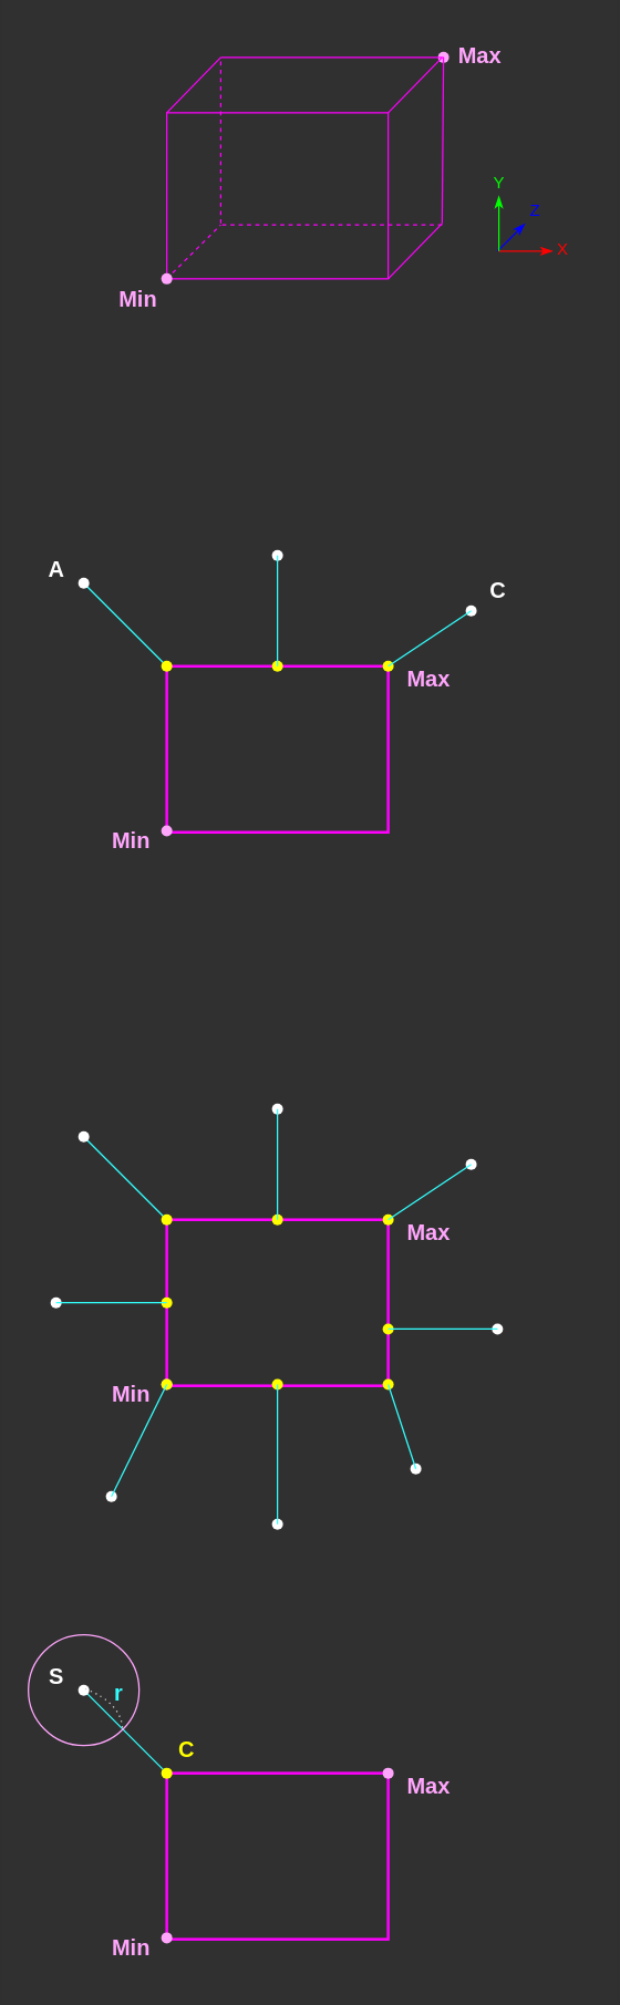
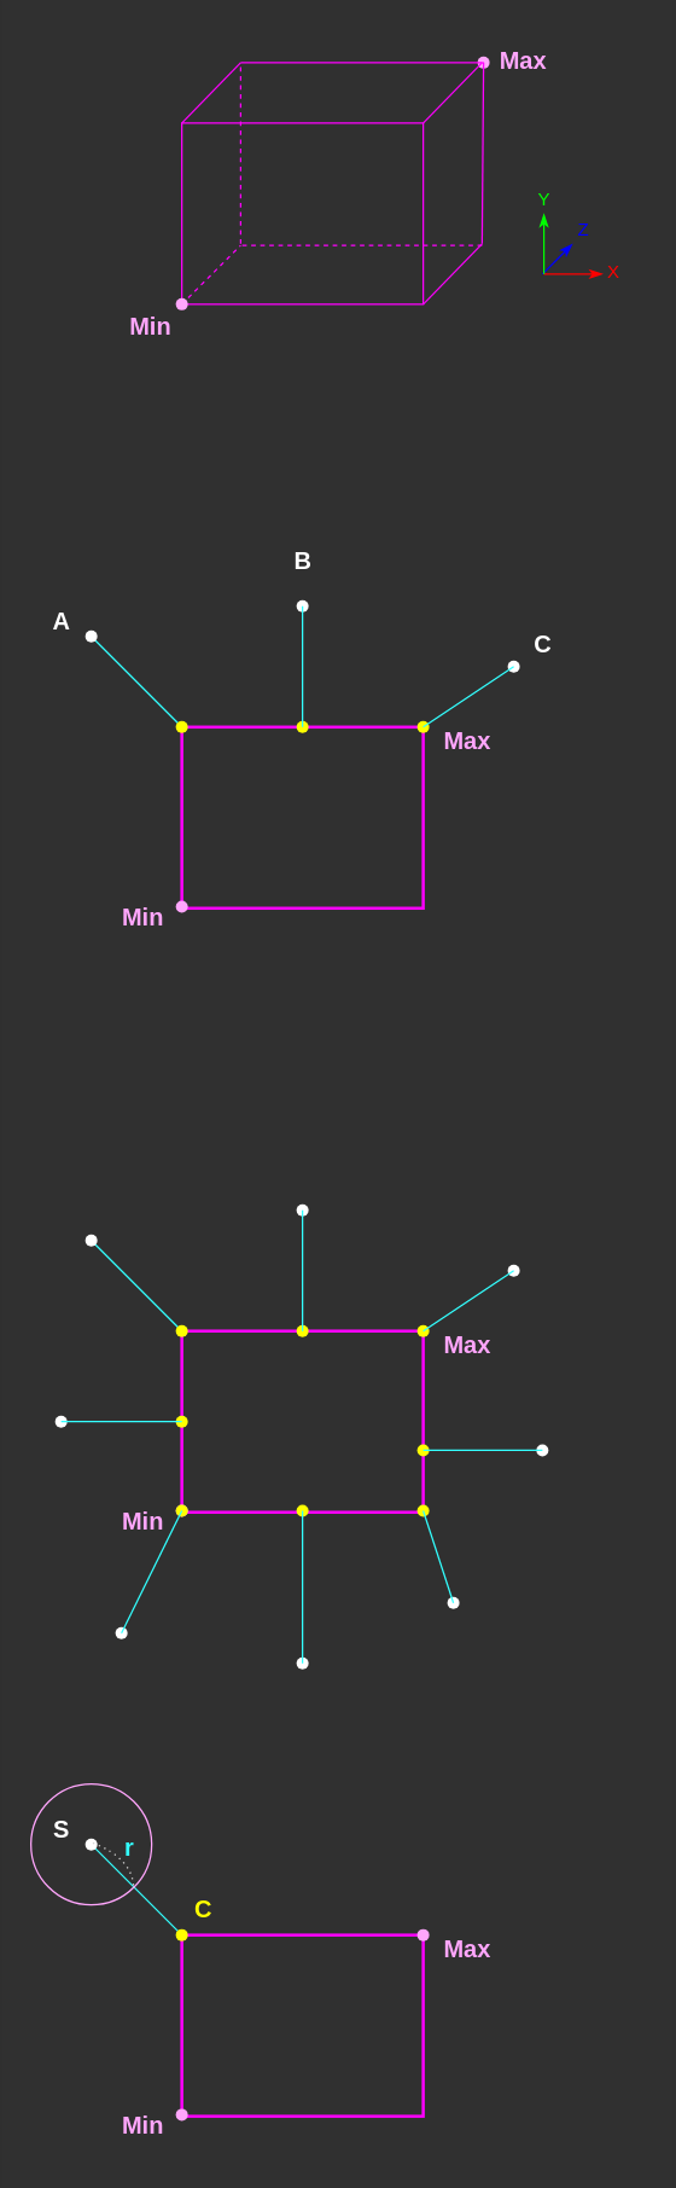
  <mxCell id="0" />
  <mxCell id="1" parent="0" />
  <mxCell id="2" value="" style="shape=waypoint;sketch=0;size=6;pointerEvents=1;points=[];fillColor=none;resizable=0;rotatable=0;perimeter=centerPerimeter;snapToPoint=1;strokeColor=#FFA6FC;strokeWidth=2;" vertex="1" parent="1"><mxGeometry x="300" y="21" width="40" height="40" as="geometry" /></mxCell>
  <mxCell id="3" value="" style="rounded=0;whiteSpace=wrap;html=1;fillColor=none;strokeColor=#FF00FF;strokeWidth=2;" vertex="1" parent="1"><mxGeometry x="120" y="481" width="160" height="120" as="geometry" /></mxCell>
  <mxCell id="4" style="rounded=0;orthogonalLoop=1;jettySize=auto;html=1;fontSize=16;fontColor=#FFFFFF;endArrow=none;endFill=0;strokeColor=#33FFFF;" edge="1" parent="1" source="5" target="11"><mxGeometry relative="1" as="geometry" /></mxCell>
  <mxCell id="5" value="" style="shape=waypoint;sketch=0;size=6;pointerEvents=1;points=[];fillColor=none;resizable=0;rotatable=0;perimeter=centerPerimeter;snapToPoint=1;strokeColor=#FFFFFF;strokeWidth=2;" vertex="1" parent="1"><mxGeometry x="40" y="401" width="40" height="40" as="geometry" /></mxCell>
  <mxCell id="6" value="A" style="text;html=1;align=center;verticalAlign=middle;resizable=0;points=[];autosize=1;strokeColor=none;fillColor=none;fontStyle=1;fontColor=#FFFFFF;fontSize=16;" vertex="1" parent="1"><mxGeometry x="20" y="401" width="40" height="20" as="geometry" /></mxCell>
  <mxCell id="7" value="" style="shape=waypoint;sketch=0;size=6;pointerEvents=1;points=[];fillColor=none;resizable=0;rotatable=0;perimeter=centerPerimeter;snapToPoint=1;strokeColor=#FFFFFF;strokeWidth=2;" vertex="1" parent="1"><mxGeometry x="180" y="381" width="40" height="40" as="geometry" /></mxCell>
+ <mxCell id="8" value="B" style="text;html=1;align=center;verticalAlign=middle;resizable=0;points=[];autosize=1;strokeColor=none;fillColor=none;fontStyle=1;fontColor=#FFFFFF;fontSize=16;" vertex="1" parent="1"><mxGeometry x="180" y="361" width="40" height="20" as="geometry" /></mxCell>
  <mxCell id="9" value="" style="shape=waypoint;sketch=0;size=6;pointerEvents=1;points=[];fillColor=none;resizable=0;rotatable=0;perimeter=centerPerimeter;snapToPoint=1;strokeColor=#FFFFFF;strokeWidth=2;" vertex="1" parent="1"><mxGeometry x="320" y="421" width="40" height="40" as="geometry" /></mxCell>
  <mxCell id="10" value="C" style="text;html=1;align=center;verticalAlign=middle;resizable=0;points=[];autosize=1;strokeColor=none;fillColor=none;fontStyle=1;fontColor=#FFFFFF;fontSize=16;" vertex="1" parent="1"><mxGeometry x="339" y="416" width="40" height="20" as="geometry" /></mxCell>
  <mxCell id="11" value="" style="shape=waypoint;sketch=0;size=6;pointerEvents=1;points=[];fillColor=none;resizable=0;rotatable=0;perimeter=centerPerimeter;snapToPoint=1;strokeColor=#FFFF00;strokeWidth=2;" vertex="1" parent="1"><mxGeometry x="100" y="461" width="40" height="40" as="geometry" /></mxCell>
  <mxCell id="12" value="" style="shape=waypoint;sketch=0;size=6;pointerEvents=1;points=[];fillColor=none;resizable=0;rotatable=0;perimeter=centerPerimeter;snapToPoint=1;strokeColor=#FFFF00;strokeWidth=2;" vertex="1" parent="1"><mxGeometry x="180" y="461" width="40" height="40" as="geometry" /></mxCell>
  <mxCell id="13" value="" style="shape=waypoint;sketch=0;size=6;pointerEvents=1;points=[];fillColor=none;resizable=0;rotatable=0;perimeter=centerPerimeter;snapToPoint=1;strokeColor=#FFFF00;strokeWidth=2;" vertex="1" parent="1"><mxGeometry x="260" y="461" width="40" height="40" as="geometry" /></mxCell>
  <mxCell id="14" style="rounded=0;orthogonalLoop=1;jettySize=auto;html=1;fontSize=16;fontColor=#FFFFFF;endArrow=none;endFill=0;strokeColor=#33FFFF;" edge="1" parent="1" source="7" target="12"><mxGeometry relative="1" as="geometry"><mxPoint x="380" y="461" as="sourcePoint" /><mxPoint x="300" y="501" as="targetPoint" /></mxGeometry></mxCell>
  <mxCell id="15" style="rounded=0;orthogonalLoop=1;jettySize=auto;html=1;fontSize=16;fontColor=#FFFFFF;endArrow=none;endFill=0;strokeColor=#33FFFF;" edge="1" parent="1" source="9" target="13"><mxGeometry relative="1" as="geometry"><mxPoint x="380" y="561" as="sourcePoint" /><mxPoint x="300" y="561" as="targetPoint" /></mxGeometry></mxCell>
  <mxCell id="16" value="Max" style="text;html=1;align=center;verticalAlign=middle;resizable=0;points=[];autosize=1;strokeColor=none;fillColor=none;fontStyle=1;fontColor=#FFA6FC;fontSize=16;" vertex="1" parent="1"><mxGeometry x="289" y="470" width="40" height="40" as="geometry" /></mxCell>
  <mxCell id="17" value="Min" style="text;html=1;align=center;verticalAlign=middle;resizable=0;points=[];autosize=1;strokeColor=none;fillColor=none;fontStyle=1;fontColor=#FFA6FC;fontSize=16;" vertex="1" parent="1"><mxGeometry x="74" y="587" width="40" height="40" as="geometry" /></mxCell>
  <mxCell id="18" value="" style="shape=waypoint;sketch=0;size=6;pointerEvents=1;points=[];fillColor=none;resizable=0;rotatable=0;perimeter=centerPerimeter;snapToPoint=1;strokeColor=#FFA6FC;strokeWidth=2;" vertex="1" parent="1"><mxGeometry x="100" y="580" width="40" height="40" as="geometry" /></mxCell>
  <mxCell id="19" value="Max" style="text;html=1;align=center;verticalAlign=middle;resizable=0;points=[];autosize=1;strokeColor=none;fillColor=none;fontStyle=1;fontColor=#FFA6FC;fontSize=16;" vertex="1" parent="1"><mxGeometry x="326" y="20" width="40" height="40" as="geometry" /></mxCell>
  <mxCell id="20" value="Min" style="text;html=1;align=center;verticalAlign=middle;resizable=0;points=[];autosize=1;strokeColor=none;fillColor=none;fontStyle=1;fontColor=#FFA6FC;fontSize=16;" vertex="1" parent="1"><mxGeometry x="79" y="196" width="40" height="40" as="geometry" /></mxCell>
  <mxCell id="21" value="" style="rounded=0;whiteSpace=wrap;html=1;fillColor=none;strokeColor=#FF00FF;strokeWidth=1;" vertex="1" parent="1"><mxGeometry x="120" y="81" width="160" height="120" as="geometry" /></mxCell>
  <mxCell id="22" value="" style="endArrow=none;html=1;rounded=0;fontSize=16;fontColor=#FFA6FC;strokeColor=#FF00FF;exitX=0;exitY=0;exitDx=0;exitDy=0;" edge="1" parent="1" source="21"><mxGeometry width="50" height="50" relative="1" as="geometry"><mxPoint x="140" y="81" as="sourcePoint" /><mxPoint x="159" y="41" as="targetPoint" /></mxGeometry></mxCell>
  <mxCell id="23" value="" style="endArrow=none;html=1;rounded=0;fontSize=16;fontColor=#FFA6FC;strokeColor=#FF00FF;exitX=0;exitY=0;exitDx=0;exitDy=0;" edge="1" parent="1"><mxGeometry width="50" height="50" relative="1" as="geometry"><mxPoint x="280" y="81" as="sourcePoint" /><mxPoint x="319" y="41" as="targetPoint" /></mxGeometry></mxCell>
  <mxCell id="24" value="" style="endArrow=none;html=1;rounded=0;fontSize=16;fontColor=#FFA6FC;strokeColor=#FF00FF;" edge="1" parent="1"><mxGeometry width="50" height="50" relative="1" as="geometry"><mxPoint x="159" y="41" as="sourcePoint" /><mxPoint x="319" y="41" as="targetPoint" /></mxGeometry></mxCell>
  <mxCell id="25" value="" style="endArrow=none;html=1;rounded=0;fontSize=16;fontColor=#FFA6FC;strokeColor=#FF00FF;startArrow=none;" edge="1" parent="1" source="2"><mxGeometry width="50" height="50" relative="1" as="geometry"><mxPoint x="319" as="sourcePoint" y="161" /><mxPoint x="319" y="41" as="targetPoint" /></mxGeometry></mxCell>
  <mxCell id="26" value="" style="endArrow=none;html=1;rounded=0;fontSize=16;fontColor=#FFA6FC;strokeColor=#FF00FF;exitX=1;exitY=1;exitDx=0;exitDy=0;" edge="1" parent="1" source="21"><mxGeometry width="50" height="50" relative="1" as="geometry"><mxPoint x="339" y="181" as="sourcePoint" /><mxPoint x="319" as="targetPoint" y="161" /></mxGeometry></mxCell>
  <mxCell id="27" value="" style="endArrow=none;html=1;rounded=0;fontSize=16;fontColor=#FFA6FC;strokeColor=#FF00FF;" edge="1" parent="1" target="2"><mxGeometry width="50" height="50" relative="1" as="geometry"><mxPoint x="319" as="sourcePoint" y="161" /><mxPoint x="319" y="41" as="targetPoint" /></mxGeometry></mxCell>
  <mxCell id="28" value="" style="endArrow=classicThin;html=1;rounded=0;fontSize=16;fontColor=#FFA6FC;strokeColor=#0000FF;endFill=1;" edge="1" parent="1"><mxGeometry width="50" height="50" relative="1" as="geometry"><mxPoint x="359" y="181" as="sourcePoint" /><mxPoint x="379" as="targetPoint" y="161" /></mxGeometry></mxCell>
  <mxCell id="29" value="X" style="text;html=1;align=center;verticalAlign=middle;resizable=0;points=[];autosize=1;strokeColor=none;fillColor=none;fontStyle=0;fontColor=#FF0000;fontSize=12;" vertex="1" parent="1"><mxGeometry x="386" y="170" width="40" height="20" as="geometry" /></mxCell>
  <mxCell id="30" value="Y" style="text;html=1;align=center;verticalAlign=middle;resizable=0;points=[];autosize=1;strokeColor=none;fillColor=none;fontStyle=0;fontColor=#00FF00;fontSize=12;" vertex="1" parent="1"><mxGeometry x="340" y="122" width="40" height="20" as="geometry" /></mxCell>
  <mxCell id="31" value="Z" style="text;html=1;align=center;verticalAlign=middle;resizable=0;points=[];autosize=1;strokeColor=none;fillColor=none;fontStyle=0;fontColor=#0000FF;fontSize=12;" vertex="1" parent="1"><mxGeometry x="366" y="142" width="40" height="20" as="geometry" /></mxCell>
  <mxCell id="32" value="" style="endArrow=none;html=1;rounded=0;fontSize=16;fontColor=#FFA6FC;strokeColor=#FF00FF;dashed=1;" edge="1" parent="1"><mxGeometry width="50" height="50" relative="1" as="geometry"><mxPoint x="160" y="162" as="sourcePoint" /><mxPoint x="320" y="162" as="targetPoint" /></mxGeometry></mxCell>
  <mxCell id="33" value="" style="endArrow=none;html=1;rounded=0;fontSize=16;fontColor=#FFA6FC;strokeColor=#FF00FF;dashed=1;" edge="1" parent="1"><mxGeometry width="50" height="50" relative="1" as="geometry"><mxPoint x="159" as="sourcePoint" y="161" /><mxPoint x="159" y="41" as="targetPoint" /></mxGeometry></mxCell>
  <mxCell id="34" value="" style="endArrow=none;html=1;rounded=0;fontSize=16;fontColor=#FFA6FC;strokeColor=#FF00FF;dashed=1;" edge="1" parent="1" source="35"><mxGeometry width="50" height="50" relative="1" as="geometry"><mxPoint x="179" y="181" as="sourcePoint" /><mxPoint x="159" y="162" as="targetPoint" /></mxGeometry></mxCell>
  <mxCell id="35" value="" style="shape=waypoint;sketch=0;size=6;pointerEvents=1;points=[];fillColor=none;resizable=0;rotatable=0;perimeter=centerPerimeter;snapToPoint=1;strokeColor=#FFA6FC;strokeWidth=2;" vertex="1" parent="1"><mxGeometry x="100" y="181" width="40" height="40" as="geometry" /></mxCell>
  <mxCell id="36" value="" style="endArrow=classicThin;html=1;rounded=0;fontSize=16;fontColor=#FFA6FC;strokeColor=#FF0000;endFill=1;" edge="1" parent="1"><mxGeometry width="50" height="50" relative="1" as="geometry"><mxPoint x="360" y="181" as="sourcePoint" /><mxPoint x="399" y="181" as="targetPoint" /></mxGeometry></mxCell>
  <mxCell id="37" value="" style="endArrow=classicThin;html=1;rounded=0;fontSize=16;fontColor=#FFA6FC;strokeColor=#00FF00;endFill=1;" edge="1" parent="1"><mxGeometry width="50" height="50" relative="1" as="geometry"><mxPoint x="360" y="181" as="sourcePoint" /><mxPoint x="360" y="141" as="targetPoint" /></mxGeometry></mxCell>
  <mxCell id="38" value="" style="rounded=0;whiteSpace=wrap;html=1;fillColor=none;strokeColor=#FF00FF;strokeWidth=2;" vertex="1" parent="1"><mxGeometry x="120" y="881" width="160" height="120" as="geometry" /></mxCell>
  <mxCell id="39" style="rounded=0;orthogonalLoop=1;jettySize=auto;html=1;fontSize=16;fontColor=#FFFFFF;endArrow=none;endFill=0;strokeColor=#33FFFF;" edge="1" source="40" target="43" parent="1"><mxGeometry relative="1" as="geometry" /></mxCell>
  <mxCell id="40" value="" style="shape=waypoint;sketch=0;size=6;pointerEvents=1;points=[];fillColor=none;resizable=0;rotatable=0;perimeter=centerPerimeter;snapToPoint=1;strokeColor=#FFFFFF;strokeWidth=2;" vertex="1" parent="1"><mxGeometry x="40" y="801" width="40" height="40" as="geometry" /></mxCell>
  <mxCell id="41" value="" style="shape=waypoint;sketch=0;size=6;pointerEvents=1;points=[];fillColor=none;resizable=0;rotatable=0;perimeter=centerPerimeter;snapToPoint=1;strokeColor=#FFFFFF;strokeWidth=2;" vertex="1" parent="1"><mxGeometry x="180" y="781" width="40" height="40" as="geometry" /></mxCell>
  <mxCell id="42" value="" style="shape=waypoint;sketch=0;size=6;pointerEvents=1;points=[];fillColor=none;resizable=0;rotatable=0;perimeter=centerPerimeter;snapToPoint=1;strokeColor=#FFFFFF;strokeWidth=2;" vertex="1" parent="1"><mxGeometry x="320" y="821" width="40" height="40" as="geometry" /></mxCell>
  <mxCell id="43" value="" style="shape=waypoint;sketch=0;size=6;pointerEvents=1;points=[];fillColor=none;resizable=0;rotatable=0;perimeter=centerPerimeter;snapToPoint=1;strokeColor=#FFFF00;strokeWidth=2;" vertex="1" parent="1"><mxGeometry x="100" y="861" width="40" height="40" as="geometry" /></mxCell>
  <mxCell id="44" value="" style="shape=waypoint;sketch=0;size=6;pointerEvents=1;points=[];fillColor=none;resizable=0;rotatable=0;perimeter=centerPerimeter;snapToPoint=1;strokeColor=#FFFF00;strokeWidth=2;" vertex="1" parent="1"><mxGeometry x="180" y="861" width="40" height="40" as="geometry" /></mxCell>
  <mxCell id="45" value="" style="shape=waypoint;sketch=0;size=6;pointerEvents=1;points=[];fillColor=none;resizable=0;rotatable=0;perimeter=centerPerimeter;snapToPoint=1;strokeColor=#FFFF00;strokeWidth=2;" vertex="1" parent="1"><mxGeometry x="260" y="861" width="40" height="40" as="geometry" /></mxCell>
  <mxCell id="46" style="rounded=0;orthogonalLoop=1;jettySize=auto;html=1;fontSize=16;fontColor=#FFFFFF;endArrow=none;endFill=0;strokeColor=#33FFFF;" edge="1" source="41" target="44" parent="1"><mxGeometry relative="1" as="geometry"><mxPoint x="380" y="861" as="sourcePoint" /><mxPoint x="300" y="901" as="targetPoint" /></mxGeometry></mxCell>
  <mxCell id="47" style="rounded=0;orthogonalLoop=1;jettySize=auto;html=1;fontSize=16;fontColor=#FFFFFF;endArrow=none;endFill=0;strokeColor=#33FFFF;" edge="1" source="42" target="45" parent="1"><mxGeometry relative="1" as="geometry"><mxPoint x="380" y="961" as="sourcePoint" /><mxPoint x="300" y="961" as="targetPoint" /></mxGeometry></mxCell>
  <mxCell id="48" value="Max" style="text;html=1;align=center;verticalAlign=middle;resizable=0;points=[];autosize=1;strokeColor=none;fillColor=none;fontStyle=1;fontColor=#FFA6FC;fontSize=16;" vertex="1" parent="1"><mxGeometry x="289" y="870" width="40" height="40" as="geometry" /></mxCell>
  <mxCell id="49" value="Min" style="text;html=1;align=center;verticalAlign=middle;resizable=0;points=[];autosize=1;strokeColor=none;fillColor=none;fontStyle=1;fontColor=#FFA6FC;fontSize=16;" vertex="1" parent="1"><mxGeometry x="74" y="987" width="40" height="40" as="geometry" /></mxCell>
  <mxCell id="50" value="" style="shape=waypoint;sketch=0;size=6;pointerEvents=1;points=[];fillColor=none;resizable=0;rotatable=0;perimeter=centerPerimeter;snapToPoint=1;strokeColor=#FFA6FC;strokeWidth=2;" vertex="1" parent="1"><mxGeometry x="100" y="980" width="40" height="40" as="geometry" /></mxCell>
  <mxCell id="51" value="" style="shape=waypoint;sketch=0;size=6;pointerEvents=1;points=[];fillColor=none;resizable=0;rotatable=0;perimeter=centerPerimeter;snapToPoint=1;strokeColor=#FFFFFF;strokeWidth=2;" vertex="1" parent="1"><mxGeometry x="20" y="921" width="40" height="40" as="geometry" /></mxCell>
  <mxCell id="52" value="" style="shape=waypoint;sketch=0;size=6;pointerEvents=1;points=[];fillColor=none;resizable=0;rotatable=0;perimeter=centerPerimeter;snapToPoint=1;strokeColor=#FFFFFF;strokeWidth=2;" vertex="1" parent="1"><mxGeometry x="60" y="1061" width="40" height="40" as="geometry" /></mxCell>
  <mxCell id="53" value="" style="shape=waypoint;sketch=0;size=6;pointerEvents=1;points=[];fillColor=none;resizable=0;rotatable=0;perimeter=centerPerimeter;snapToPoint=1;strokeColor=#FFFFFF;strokeWidth=2;" vertex="1" parent="1"><mxGeometry x="180" y="1081" width="40" height="40" as="geometry" /></mxCell>
  <mxCell id="54" value="" style="shape=waypoint;sketch=0;size=6;pointerEvents=1;points=[];fillColor=none;resizable=0;rotatable=0;perimeter=centerPerimeter;snapToPoint=1;strokeColor=#FFFFFF;strokeWidth=2;" vertex="1" parent="1"><mxGeometry x="280" y="1041" width="40" height="40" as="geometry" /></mxCell>
  <mxCell id="55" value="" style="shape=waypoint;sketch=0;size=6;pointerEvents=1;points=[];fillColor=none;resizable=0;rotatable=0;perimeter=centerPerimeter;snapToPoint=1;strokeColor=#FFFFFF;strokeWidth=2;" vertex="1" parent="1"><mxGeometry x="339" y="940" width="40" height="40" as="geometry" /></mxCell>
  <mxCell id="56" value="" style="shape=waypoint;sketch=0;size=6;pointerEvents=1;points=[];fillColor=none;resizable=0;rotatable=0;perimeter=centerPerimeter;snapToPoint=1;strokeColor=#FFFF00;strokeWidth=2;" vertex="1" parent="1"><mxGeometry x="260" y="940" width="40" height="40" as="geometry" /></mxCell>
  <mxCell id="57" value="" style="shape=waypoint;sketch=0;size=6;pointerEvents=1;points=[];fillColor=none;resizable=0;rotatable=0;perimeter=centerPerimeter;snapToPoint=1;strokeColor=#FFFF00;strokeWidth=2;" vertex="1" parent="1"><mxGeometry x="260" y="980" width="40" height="40" as="geometry" /></mxCell>
  <mxCell id="58" value="" style="shape=waypoint;sketch=0;size=6;pointerEvents=1;points=[];fillColor=none;resizable=0;rotatable=0;perimeter=centerPerimeter;snapToPoint=1;strokeColor=#FFFF00;strokeWidth=2;" vertex="1" parent="1"><mxGeometry x="180" y="980" width="40" height="40" as="geometry" /></mxCell>
  <mxCell id="59" value="" style="shape=waypoint;sketch=0;size=6;pointerEvents=1;points=[];fillColor=none;resizable=0;rotatable=0;perimeter=centerPerimeter;snapToPoint=1;strokeColor=#FFFF00;strokeWidth=2;" vertex="1" parent="1"><mxGeometry x="100" y="980" width="40" height="40" as="geometry" /></mxCell>
  <mxCell id="60" value="" style="shape=waypoint;sketch=0;size=6;pointerEvents=1;points=[];fillColor=none;resizable=0;rotatable=0;perimeter=centerPerimeter;snapToPoint=1;strokeColor=#FFFF00;strokeWidth=2;" vertex="1" parent="1"><mxGeometry x="100" y="921" width="40" height="40" as="geometry" /></mxCell>
  <mxCell id="61" style="rounded=0;orthogonalLoop=1;jettySize=auto;html=1;fontSize=16;fontColor=#FFFFFF;endArrow=none;endFill=0;strokeColor=#33FFFF;entryX=0.642;entryY=0.533;entryDx=0;entryDy=0;entryPerimeter=0;" edge="1" parent="1" source="51" target="60"><mxGeometry relative="1" as="geometry"><mxPoint x="80" y="841" as="sourcePoint" /><mxPoint x="140" y="901" as="targetPoint" /></mxGeometry></mxCell>
  <mxCell id="62" style="rounded=0;orthogonalLoop=1;jettySize=auto;html=1;fontSize=16;fontColor=#FFFFFF;endArrow=none;endFill=0;strokeColor=#33FFFF;" edge="1" parent="1" source="52" target="59"><mxGeometry relative="1" as="geometry"><mxPoint x="60" y="961" as="sourcePoint" /><mxPoint x="140" y="961" as="targetPoint" /></mxGeometry></mxCell>
  <mxCell id="63" style="rounded=0;orthogonalLoop=1;jettySize=auto;html=1;fontSize=16;fontColor=#FFFFFF;endArrow=none;endFill=0;strokeColor=#33FFFF;" edge="1" parent="1" source="53" target="58"><mxGeometry relative="1" as="geometry"><mxPoint x="100" y="1101" as="sourcePoint" /><mxPoint x="140" y="1020" as="targetPoint" /></mxGeometry></mxCell>
  <mxCell id="64" style="rounded=0;orthogonalLoop=1;jettySize=auto;html=1;fontSize=16;fontColor=#FFFFFF;endArrow=none;endFill=0;strokeColor=#33FFFF;entryX=0.35;entryY=0.538;entryDx=0;entryDy=0;entryPerimeter=0;" edge="1" parent="1" source="54" target="57"><mxGeometry relative="1" as="geometry"><mxPoint x="220" y="1121" as="sourcePoint" /><mxPoint x="220" y="1020" as="targetPoint" /></mxGeometry></mxCell>
  <mxCell id="65" style="rounded=0;orthogonalLoop=1;jettySize=auto;html=1;fontSize=16;fontColor=#FFFFFF;endArrow=none;endFill=0;strokeColor=#33FFFF;entryX=0.6;entryY=0.454;entryDx=0;entryDy=0;entryPerimeter=0;" edge="1" parent="1" source="55" target="56"><mxGeometry relative="1" as="geometry"><mxPoint x="350" y="1062" as="sourcePoint" /><mxPoint x="330" y="1001" as="targetPoint" /></mxGeometry></mxCell>
  <mxCell id="66" value="" style="rounded=0;whiteSpace=wrap;html=1;fillColor=none;strokeColor=#FF00FF;strokeWidth=2;" vertex="1" parent="1"><mxGeometry x="120" y="1281" width="160" height="120" as="geometry" /></mxCell>
  <mxCell id="67" style="rounded=0;orthogonalLoop=1;jettySize=auto;html=1;fontSize=16;fontColor=#FFFFFF;endArrow=none;endFill=0;strokeColor=#33FFFF;" edge="1" source="68" target="70" parent="1"><mxGeometry relative="1" as="geometry" /></mxCell>
  <mxCell id="68" value="" style="shape=waypoint;sketch=0;size=6;pointerEvents=1;points=[];fillColor=none;resizable=0;rotatable=0;perimeter=centerPerimeter;snapToPoint=1;strokeColor=#FFFFFF;strokeWidth=2;" vertex="1" parent="1"><mxGeometry x="40" y="1201" width="40" height="40" as="geometry" /></mxCell>
  <mxCell id="69" value="S" style="text;html=1;align=center;verticalAlign=middle;resizable=0;points=[];autosize=1;strokeColor=none;fillColor=none;fontStyle=1;fontColor=#FFFFFF;fontSize=16;" vertex="1" parent="1"><mxGeometry x="20" y="1191" width="40" height="40" as="geometry" /></mxCell>
  <mxCell id="70" value="" style="shape=waypoint;sketch=0;size=6;pointerEvents=1;points=[];fillColor=none;resizable=0;rotatable=0;perimeter=centerPerimeter;snapToPoint=1;strokeColor=#FFFF00;strokeWidth=2;" vertex="1" parent="1"><mxGeometry x="100" y="1261" width="40" height="40" as="geometry" /></mxCell>
  <mxCell id="71" value="Max" style="text;html=1;align=center;verticalAlign=middle;resizable=0;points=[];autosize=1;strokeColor=none;fillColor=none;fontStyle=1;fontColor=#FFA6FC;fontSize=16;" vertex="1" parent="1"><mxGeometry x="289" y="1270" width="40" height="40" as="geometry" /></mxCell>
  <mxCell id="72" value="Min" style="text;html=1;align=center;verticalAlign=middle;resizable=0;points=[];autosize=1;strokeColor=none;fillColor=none;fontStyle=1;fontColor=#FFA6FC;fontSize=16;" vertex="1" parent="1"><mxGeometry x="74" y="1387" width="40" height="40" as="geometry" /></mxCell>
  <mxCell id="73" value="" style="shape=waypoint;sketch=0;size=6;pointerEvents=1;points=[];fillColor=none;resizable=0;rotatable=0;perimeter=centerPerimeter;snapToPoint=1;strokeColor=#FFA6FC;strokeWidth=2;" vertex="1" parent="1"><mxGeometry x="100" y="1380" width="40" height="40" as="geometry" /></mxCell>
  <mxCell id="74" value="" style="shape=waypoint;sketch=0;size=6;pointerEvents=1;points=[];fillColor=none;resizable=0;rotatable=0;perimeter=centerPerimeter;snapToPoint=1;strokeColor=#FFA6FC;strokeWidth=2;" vertex="1" parent="1"><mxGeometry x="260" y="1261" width="40" height="40" as="geometry" /></mxCell>
  <mxCell id="75" value="" style="ellipse;whiteSpace=wrap;html=1;aspect=fixed;fontSize=12;fontColor=#0000FF;strokeColor=#FFA6FC;strokeWidth=1;fillColor=none;" vertex="1" parent="1"><mxGeometry x="20" y="1181" width="80" height="80" as="geometry" /></mxCell>
  <mxCell id="76" value="r" style="text;html=1;align=center;verticalAlign=middle;resizable=0;points=[];autosize=1;strokeColor=none;fillColor=none;fontStyle=1;fontColor=#33FFFF;fontSize=16;" vertex="1" parent="1"><mxGeometry x="65" y="1203" width="40" height="40" as="geometry" /></mxCell>
  <mxCell id="77" value="" style="endArrow=none;dashed=1;html=1;dashPattern=1 3;strokeWidth=1;fontSize=12;fontColor=#33FFFF;curved=1;strokeColor=#D6D6D6;" edge="1" parent="1"><mxGeometry width="50" height="50" relative="1" as="geometry"><mxPoint x="61" y="1220" as="sourcePoint" /><mxPoint x="88" y="1249" as="targetPoint" /><Array as="points"><mxPoint x="87" y="1230" /></Array></mxGeometry></mxCell>
  <mxCell id="78" value="C" style="text;html=1;align=center;verticalAlign=middle;resizable=0;points=[];autosize=1;strokeColor=none;fillColor=none;fontStyle=1;fontColor=#FFFF00;fontSize=16;" vertex="1" parent="1"><mxGeometry x="123" y="1252" width="22" height="23" as="geometry" /></mxCell>
